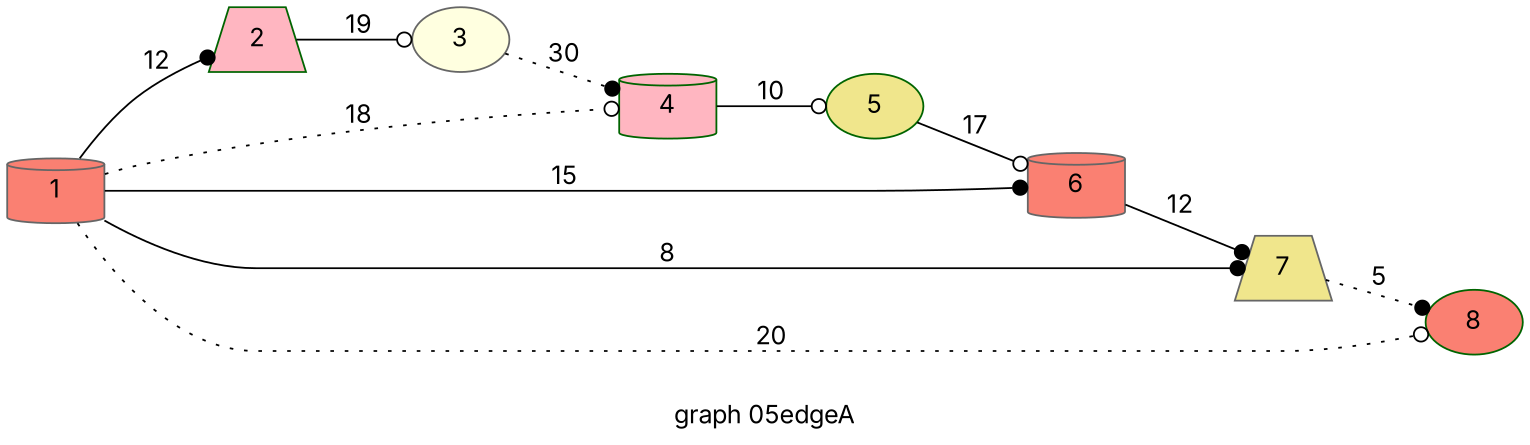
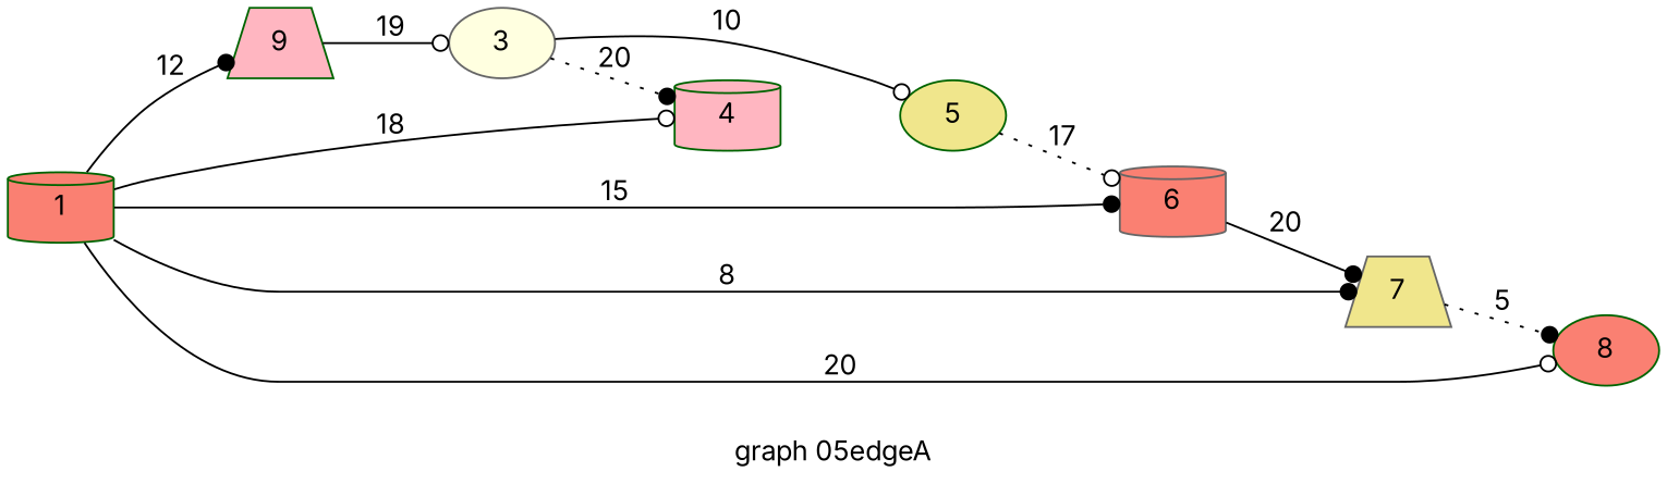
  digraph {
    fontname=Inter
    label="graph 05edgeA"
    rankdir=LR
    node [color=darkgreen fillcolor=salmon fontname=Inter shape=cylinder style=filled]
    edge [arrowhead=dot fontname=Inter style=solid]
-   2 [fillcolor=lightpink shape=trapezium]
-   1 [color=gray40]
+   2 [fillcolor=lightpink shape=trapezium label=9]
+   1
    4 [fillcolor=lightpink]
    6 [color=gray40]
    7 [color=gray40 fillcolor=khaki shape=trapezium]
    8 [shape=ellipse]
    3 [color=gray40 fillcolor=lightyellow shape=ellipse]
    5 [fillcolor=khaki shape=ellipse]
    2 -> 3 [arrowhead=odot label=" 19 "]
    1 -> 2 [label=" 12 "]
-   1 -> 4 [arrowhead=odot label=" 18 " style=dotted]
+   1 -> 4 [arrowhead=odot label=" 18 "]
    1 -> 6 [label=" 15 "]
    1 -> 7 [label=" 8 "]
-   1 -> 8 [arrowhead=odot label=" 20 " style=dotted]
-   4 -> 5 [arrowhead=odot label=" 10 "]
-   6 -> 7 [label=" 12 "]
+   1 -> 8 [arrowhead=odot label=" 20 "]
+   3 -> 5 [arrowhead=odot label=" 10 "]
+   6 -> 7 [label=" 20 "]
    7 -> 8 [label=" 5 " style=dotted]
-   3 -> 4 [label=" 30 " style=dotted]
-   5 -> 6 [arrowhead=odot label=" 17 "]
+   3 -> 4 [label=" 20 " style=dotted]
+   5 -> 6 [arrowhead=odot label=" 17 " style=dotted]
  }
